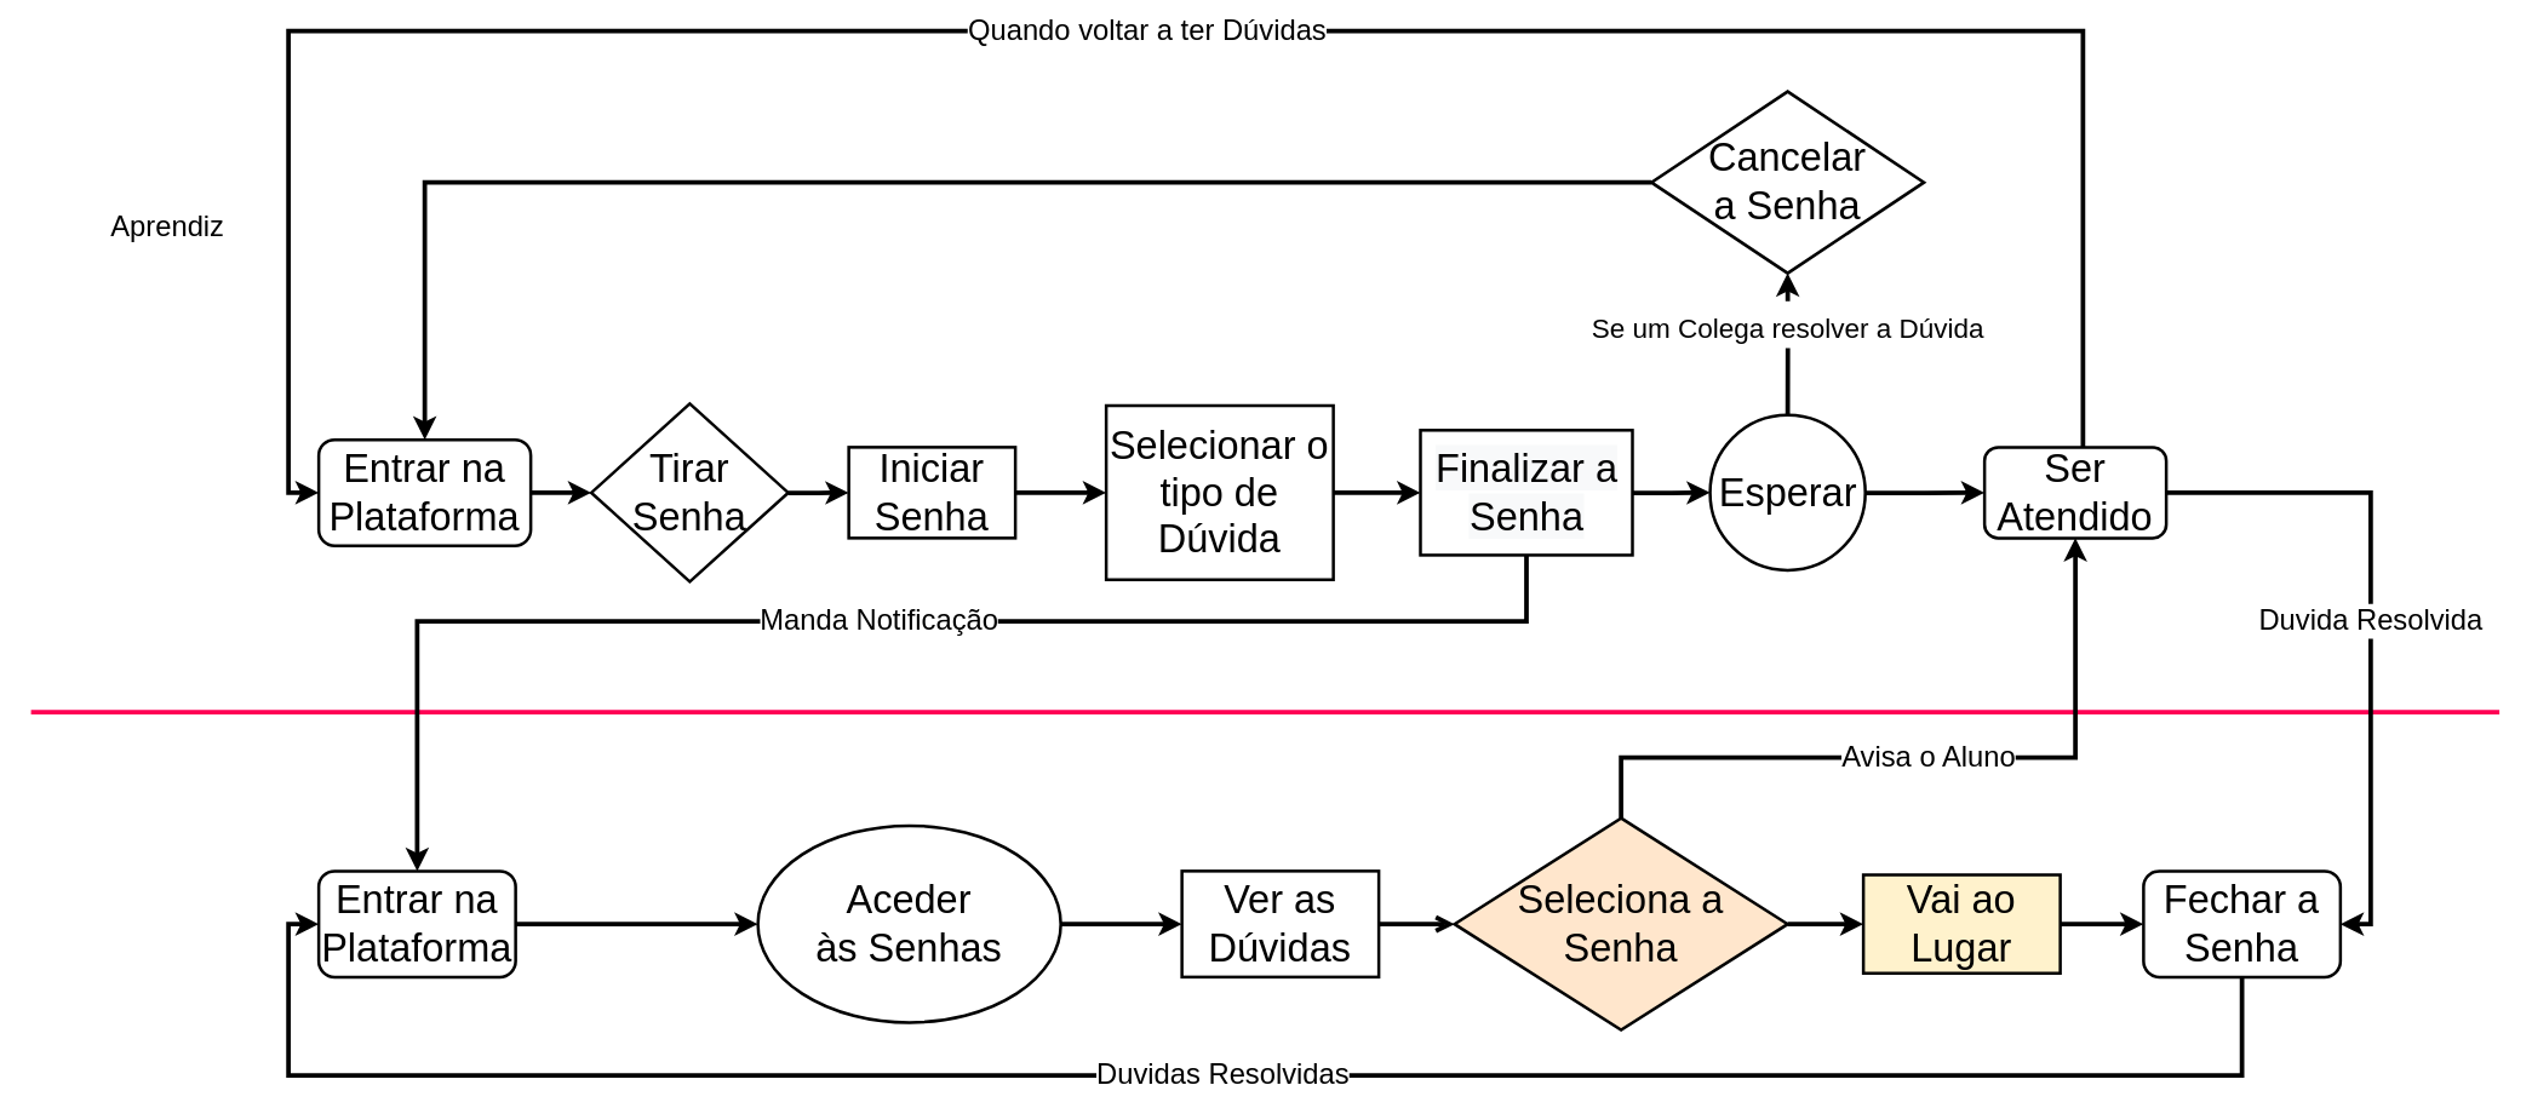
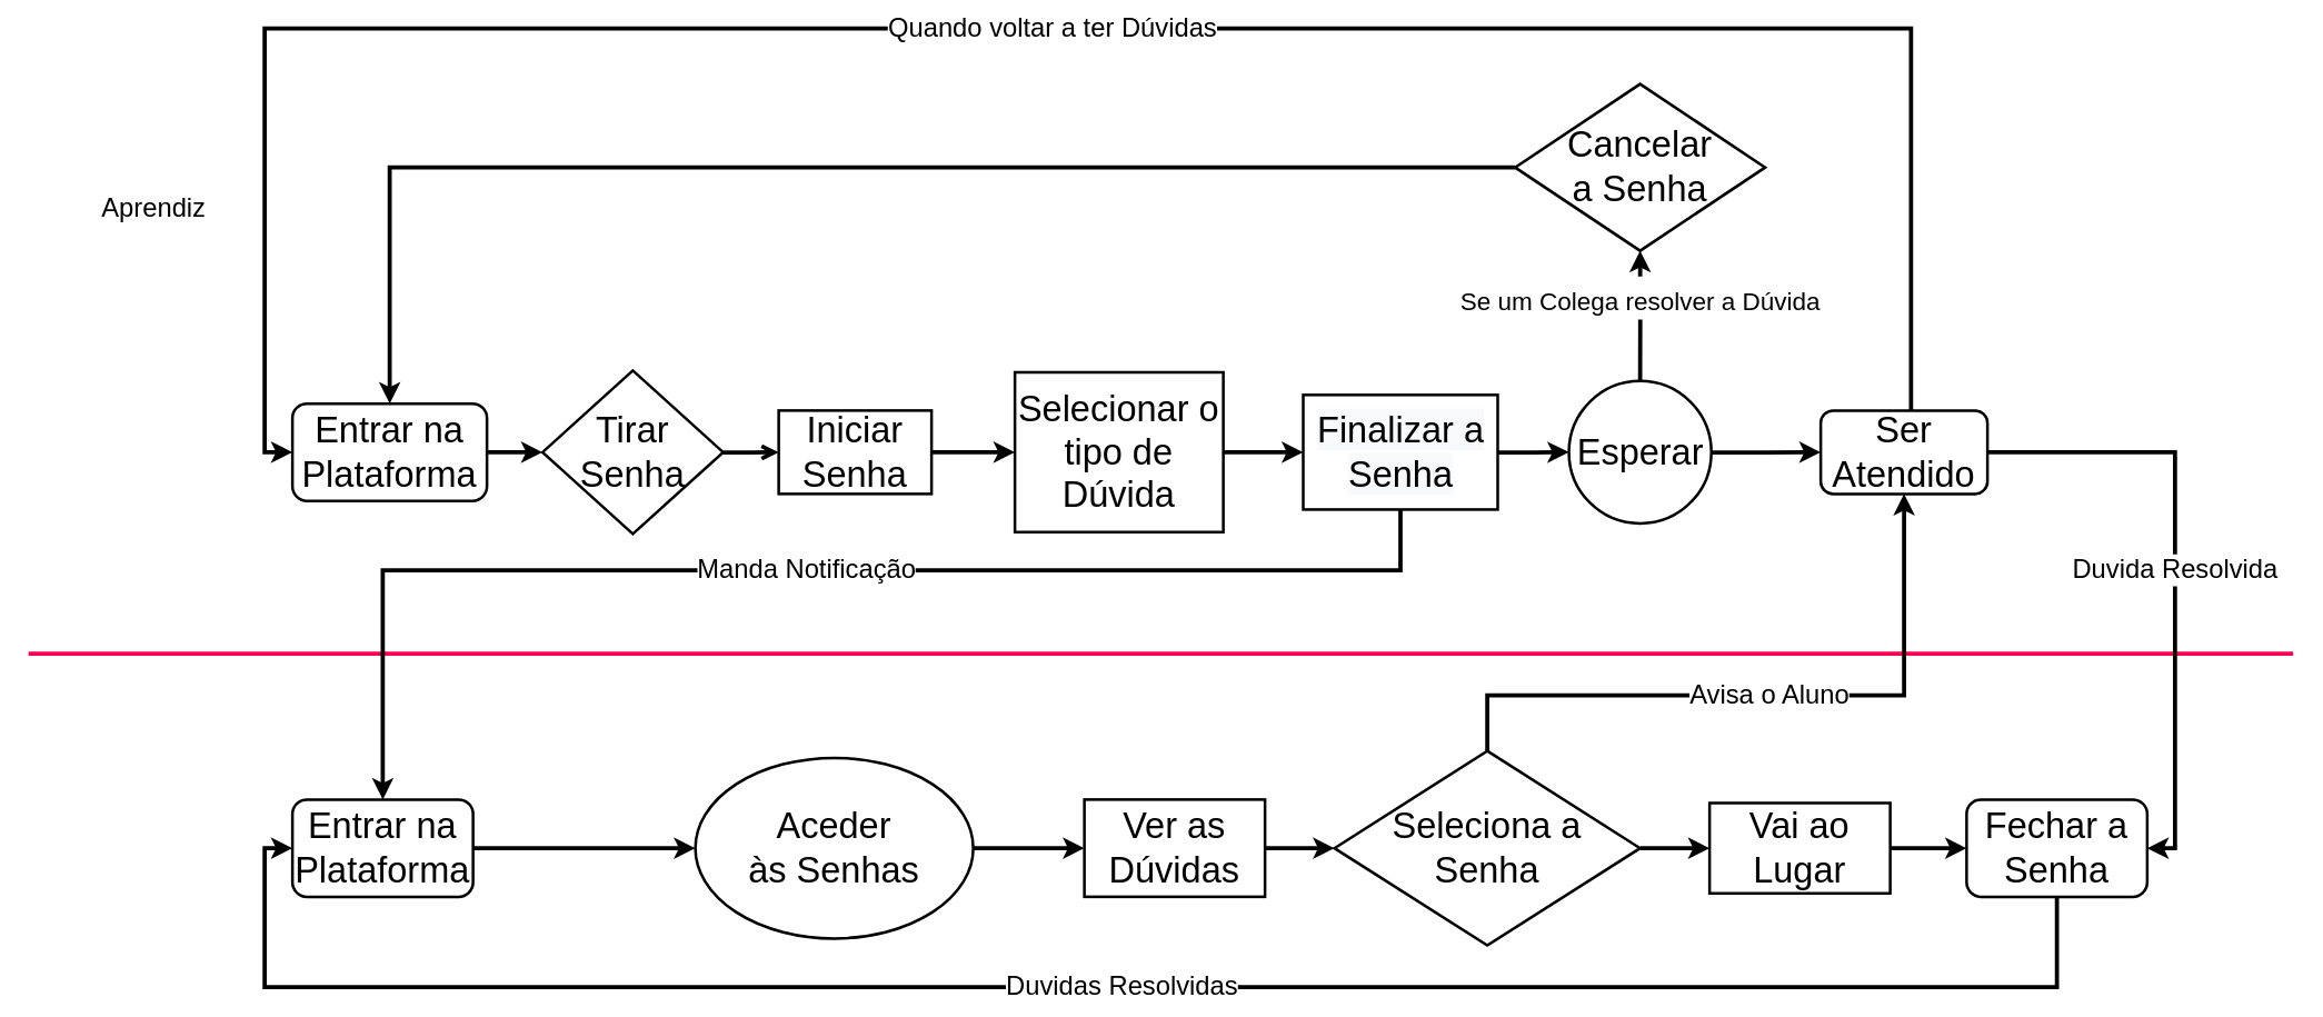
  <mxCell id="0" />
  <mxCell id="1" parent="0" />
  <mxCell id="2" value="" style="endArrow=none;html=1;rounded=0;labelBackgroundColor=default;fontFamily=Helvetica;fontSize=19;fontColor=default;strokeColor=#ff0054;strokeWidth=3;shape=connector;" edge="1" parent="1"><mxGeometry width="50" height="50" relative="1" as="geometry"><mxPoint x="20" y="470" as="sourcePoint" /><mxPoint x="1650" y="470" as="targetPoint" /></mxGeometry></mxCell>
  <mxCell id="3" style="edgeStyle=orthogonalEdgeStyle;rounded=0;orthogonalLoop=1;jettySize=auto;html=1;exitX=1;exitY=0.5;exitDx=0;exitDy=0;entryX=0;entryY=0.5;entryDx=0;entryDy=0;fontSize=26;strokeWidth=3;" edge="1" parent="1" source="4" target="11"><mxGeometry relative="1" as="geometry" /></mxCell>
  <mxCell id="4" value="&lt;font style=&quot;font-size: 26px&quot;&gt;Entrar na Plataforma&lt;/font&gt;" style="rounded=1;whiteSpace=wrap;html=1;strokeWidth=2;" vertex="1" parent="1"><mxGeometry x="210" y="290" width="140" height="70" as="geometry" /></mxCell>
  <mxCell id="5" value="&lt;font size=&quot;4&quot;&gt;Se um Colega resolver a Dúvida&lt;/font&gt;" style="edgeStyle=orthogonalEdgeStyle;rounded=0;orthogonalLoop=1;jettySize=auto;html=1;entryX=0.5;entryY=1;entryDx=0;entryDy=0;fontSize=26;strokeWidth=3;" edge="1" parent="1" source="7" target="17"><mxGeometry x="0.278" relative="1" as="geometry"><mxPoint as="offset" /></mxGeometry></mxCell>
  <mxCell id="6" style="edgeStyle=orthogonalEdgeStyle;rounded=0;orthogonalLoop=1;jettySize=auto;html=1;entryX=0;entryY=0.5;entryDx=0;entryDy=0;fontSize=26;strokeWidth=3;" edge="1" parent="1" source="7" target="32"><mxGeometry relative="1" as="geometry" /></mxCell>
  <mxCell id="7" value="Esperar" style="ellipse;whiteSpace=wrap;html=1;aspect=fixed;fontSize=26;strokeWidth=2;" vertex="1" parent="1"><mxGeometry x="1128.75" y="273.75" width="102.5" height="102.5" as="geometry" /></mxCell>
  <mxCell id="8" style="edgeStyle=orthogonalEdgeStyle;rounded=0;orthogonalLoop=1;jettySize=auto;html=1;entryX=0;entryY=0.5;entryDx=0;entryDy=0;fontSize=26;strokeWidth=3;" edge="1" parent="1" source="9" target="13"><mxGeometry relative="1" as="geometry" /></mxCell>
  <mxCell id="9" value="Iniciar&lt;br&gt;Senha" style="rounded=0;whiteSpace=wrap;html=1;fontSize=26;strokeWidth=2;" vertex="1" parent="1"><mxGeometry x="560" y="295" width="110" height="60" as="geometry" /></mxCell>
- <mxCell id="10" style="edgeStyle=orthogonalEdgeStyle;rounded=0;orthogonalLoop=1;jettySize=auto;html=1;entryX=0;entryY=0.5;entryDx=0;entryDy=0;fontSize=26;strokeWidth=3;" edge="1" parent="1" source="11" target="9"><mxGeometry relative="1" as="geometry" /></mxCell>
+ <mxCell id="10" style="edgeStyle=orthogonalEdgeStyle;rounded=0;orthogonalLoop=1;jettySize=auto;html=1;entryX=0;entryY=0.5;entryDx=0;entryDy=0;fontSize=26;strokeWidth=3;endArrow=open;" edge="1" parent="1" source="11" target="9"><mxGeometry relative="1" as="geometry" /></mxCell>
  <mxCell id="11" value="Tirar Senha" style="rhombus;whiteSpace=wrap;html=1;fontSize=26;strokeWidth=2;" vertex="1" parent="1"><mxGeometry x="390" y="266.25" width="130" height="117.5" as="geometry" /></mxCell>
  <mxCell id="12" style="edgeStyle=orthogonalEdgeStyle;rounded=0;orthogonalLoop=1;jettySize=auto;html=1;entryX=0;entryY=0.5;entryDx=0;entryDy=0;fontSize=26;strokeWidth=3;" edge="1" parent="1" source="13" target="15"><mxGeometry relative="1" as="geometry" /></mxCell>
  <mxCell id="13" value="Selecionar o tipo de Dúvida" style="rounded=0;whiteSpace=wrap;html=1;fontSize=26;strokeWidth=2;" vertex="1" parent="1"><mxGeometry x="730" y="267.5" width="150" height="115" as="geometry" /></mxCell>
  <mxCell id="14" style="edgeStyle=orthogonalEdgeStyle;rounded=0;orthogonalLoop=1;jettySize=auto;html=1;entryX=0;entryY=0.5;entryDx=0;entryDy=0;fontSize=26;strokeWidth=3;" edge="1" parent="1" source="15" target="7"><mxGeometry relative="1" as="geometry" /></mxCell>
  <mxCell id="15" value="&lt;span style=&quot;color: rgb(0 , 0 , 0) ; font-family: &amp;#34;helvetica&amp;#34; ; font-size: 26px ; font-style: normal ; font-weight: normal ; letter-spacing: normal ; text-align: center ; text-indent: 0px ; text-transform: none ; word-spacing: 0px ; background-color: rgb(248 , 249 , 250) ; text-decoration: none ; display: inline ; float: none&quot;&gt;Finalizar a Senha&lt;/span&gt;" style="rounded=0;whiteSpace=wrap;html=1;fontSize=26;strokeWidth=2;" vertex="1" parent="1"><mxGeometry x="937.5" y="283.75" width="140" height="82.5" as="geometry" /></mxCell>
  <mxCell id="16" style="edgeStyle=orthogonalEdgeStyle;rounded=0;orthogonalLoop=1;jettySize=auto;html=1;entryX=0.5;entryY=0;entryDx=0;entryDy=0;fontSize=26;strokeWidth=3;" edge="1" parent="1" source="17" target="4"><mxGeometry relative="1" as="geometry" /></mxCell>
  <mxCell id="17" value="Cancelar &lt;br&gt;a Senha" style="rhombus;whiteSpace=wrap;html=1;fontSize=26;strokeWidth=2;" vertex="1" parent="1"><mxGeometry x="1090" y="60" width="180" height="120" as="geometry" /></mxCell>
  <mxCell id="18" style="edgeStyle=orthogonalEdgeStyle;rounded=0;orthogonalLoop=1;jettySize=auto;html=1;entryX=0;entryY=0.5;entryDx=0;entryDy=0;fontSize=26;strokeWidth=3;" edge="1" parent="1" source="19" target="21"><mxGeometry relative="1" as="geometry" /></mxCell>
  <mxCell id="19" value="Entrar na Plataforma" style="rounded=1;whiteSpace=wrap;html=1;fontSize=26;strokeWidth=2;" vertex="1" parent="1"><mxGeometry x="210" y="575" width="130" height="70" as="geometry" /></mxCell>
  <mxCell id="20" style="edgeStyle=orthogonalEdgeStyle;rounded=0;orthogonalLoop=1;jettySize=auto;html=1;entryX=0;entryY=0.5;entryDx=0;entryDy=0;fontSize=26;strokeWidth=3;" edge="1" parent="1" source="21" target="27"><mxGeometry relative="1" as="geometry" /></mxCell>
  <mxCell id="21" value="Aceder &lt;br&gt;às Senhas" style="ellipse;whiteSpace=wrap;html=1;fontSize=26;strokeWidth=2;" vertex="1" parent="1"><mxGeometry x="500" y="545" width="200" height="130" as="geometry" /></mxCell>
  <mxCell id="22" style="edgeStyle=orthogonalEdgeStyle;rounded=0;orthogonalLoop=1;jettySize=auto;html=1;entryX=0;entryY=0.5;entryDx=0;entryDy=0;fontSize=26;strokeWidth=3;" edge="1" parent="1" source="23" target="25"><mxGeometry relative="1" as="geometry" /></mxCell>
- <mxCell id="23" value="Vai ao Lugar" style="rounded=0;whiteSpace=wrap;html=1;fontSize=26;strokeWidth=2;fillColor=#fff2cc;" vertex="1" parent="1"><mxGeometry x="1230" y="577.5" width="130" height="65" as="geometry" /></mxCell>
+ <mxCell id="23" value="Vai ao Lugar" style="rounded=0;whiteSpace=wrap;html=1;fontSize=26;strokeWidth=2;" vertex="1" parent="1"><mxGeometry x="1230" y="577.5" width="130" height="65" as="geometry" /></mxCell>
  <mxCell id="24" value="Duvidas Resolvidas" style="edgeStyle=orthogonalEdgeStyle;shape=connector;rounded=0;orthogonalLoop=1;jettySize=auto;html=1;entryX=0;entryY=0.5;entryDx=0;entryDy=0;labelBackgroundColor=default;fontFamily=Helvetica;fontSize=19;fontColor=default;endArrow=classic;strokeColor=default;strokeWidth=3;" edge="1" parent="1" source="25" target="19"><mxGeometry relative="1" as="geometry"><Array as="points"><mxPoint x="1480" y="710" /><mxPoint x="190" y="710" /><mxPoint x="190" y="610" /></Array></mxGeometry></mxCell>
  <mxCell id="25" value="Fechar a Senha" style="rounded=1;whiteSpace=wrap;html=1;fontSize=26;strokeWidth=2;" vertex="1" parent="1"><mxGeometry x="1415" y="575" width="130" height="70" as="geometry" /></mxCell>
- <mxCell id="26" style="edgeStyle=orthogonalEdgeStyle;rounded=0;orthogonalLoop=1;jettySize=auto;html=1;entryX=0;entryY=0.5;entryDx=0;entryDy=0;fontSize=26;strokeWidth=3;endArrow=open;" edge="1" parent="1" source="27" target="29"><mxGeometry relative="1" as="geometry" /></mxCell>
+ <mxCell id="26" style="edgeStyle=orthogonalEdgeStyle;rounded=0;orthogonalLoop=1;jettySize=auto;html=1;entryX=0;entryY=0.5;entryDx=0;entryDy=0;fontSize=26;strokeWidth=3;" edge="1" parent="1" source="27" target="29"><mxGeometry relative="1" as="geometry" /></mxCell>
  <mxCell id="27" value="Ver as Dúvidas" style="rounded=0;whiteSpace=wrap;html=1;fontSize=26;strokeWidth=2;" vertex="1" parent="1"><mxGeometry x="780" y="575" width="130" height="70" as="geometry" /></mxCell>
  <mxCell id="28" style="edgeStyle=orthogonalEdgeStyle;rounded=0;orthogonalLoop=1;jettySize=auto;html=1;entryX=0;entryY=0.5;entryDx=0;entryDy=0;fontSize=26;strokeWidth=3;" edge="1" parent="1" source="29" target="23"><mxGeometry relative="1" as="geometry" /></mxCell>
- <mxCell id="29" value="Seleciona a Senha" style="rhombus;whiteSpace=wrap;html=1;fontSize=26;strokeWidth=2;fillColor=#ffe6cc;" vertex="1" parent="1"><mxGeometry x="960" y="540" width="220" height="140" as="geometry" /></mxCell>
+ <mxCell id="29" value="Seleciona a Senha" style="rhombus;whiteSpace=wrap;html=1;fontSize=26;strokeWidth=2;" vertex="1" parent="1"><mxGeometry x="960" y="540" width="220" height="140" as="geometry" /></mxCell>
  <mxCell id="30" value="Quando voltar a ter Dúvidas" style="edgeStyle=orthogonalEdgeStyle;shape=connector;rounded=0;orthogonalLoop=1;jettySize=auto;html=1;entryX=0;entryY=0.5;entryDx=0;entryDy=0;labelBackgroundColor=default;fontFamily=Helvetica;fontSize=19;fontColor=default;endArrow=classic;strokeColor=default;strokeWidth=3;" edge="1" parent="1" source="32" target="4"><mxGeometry relative="1" as="geometry"><Array as="points"><mxPoint x="1375" y="20" /><mxPoint x="190" y="20" /><mxPoint x="190" y="325" /></Array></mxGeometry></mxCell>
  <mxCell id="31" value="Duvida Resolvida" style="edgeStyle=orthogonalEdgeStyle;shape=connector;rounded=0;orthogonalLoop=1;jettySize=auto;html=1;entryX=1;entryY=0.5;entryDx=0;entryDy=0;labelBackgroundColor=default;fontFamily=Helvetica;fontSize=19;fontColor=default;endArrow=classic;strokeColor=default;strokeWidth=3;" edge="1" parent="1" source="32" target="25"><mxGeometry relative="1" as="geometry"><Array as="points"><mxPoint x="1565" y="325" /><mxPoint x="1565" y="610" /></Array></mxGeometry></mxCell>
  <mxCell id="32" value="Ser&lt;br&gt;Atendido" style="rounded=1;whiteSpace=wrap;html=1;fontSize=26;strokeWidth=2;" vertex="1" parent="1"><mxGeometry x="1310" y="295" width="120" height="60" as="geometry" /></mxCell>
  <mxCell id="33" value="Manda Notificação" style="edgeStyle=orthogonalEdgeStyle;shape=connector;rounded=0;orthogonalLoop=1;jettySize=auto;html=1;labelBackgroundColor=default;fontFamily=Helvetica;fontSize=19;fontColor=default;endArrow=classic;strokeColor=default;strokeWidth=3;" edge="1" parent="1" source="15" target="19"><mxGeometry relative="1" as="geometry"><Array as="points"><mxPoint x="1008" y="410" /><mxPoint x="275" y="410" /></Array></mxGeometry></mxCell>
  <mxCell id="34" value="Avisa o Aluno" style="edgeStyle=orthogonalEdgeStyle;shape=connector;rounded=0;orthogonalLoop=1;jettySize=auto;html=1;entryX=0.5;entryY=1;entryDx=0;entryDy=0;labelBackgroundColor=default;fontFamily=Helvetica;fontSize=19;fontColor=default;endArrow=classic;strokeColor=default;strokeWidth=3;" edge="1" parent="1" source="29" target="32"><mxGeometry relative="1" as="geometry"><Array as="points"><mxPoint x="1070" y="500" /><mxPoint x="1370" y="500" /></Array></mxGeometry></mxCell>
  <mxCell id="35" value="Aprendiz" style="text;html=1;align=center;verticalAlign=middle;resizable=0;points=[];autosize=1;strokeColor=none;fillColor=none;fontSize=19;fontFamily=Helvetica;fontColor=default;" vertex="1" parent="1"><mxGeometry x="65" y="135" width="90" height="30" as="geometry" /></mxCell>
